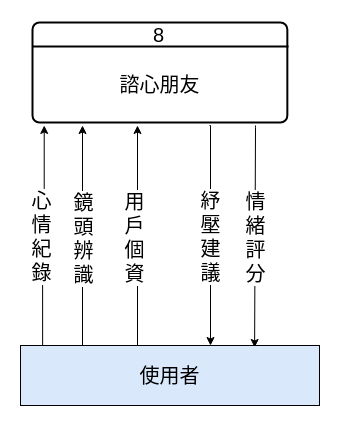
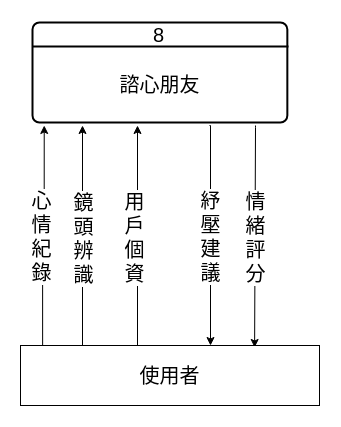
  <mxCell id="0" />
  <mxCell id="1" parent="0" />
  <mxCell id="2" style="edgeStyle=orthogonalEdgeStyle;rounded=0;orthogonalLoop=1;jettySize=auto;html=1;fontSize=20;exitX=0.875;exitY=1.03;exitDx=0;exitDy=0;exitPerimeter=0;entryX=0.783;entryY=0.033;entryDx=0;entryDy=0;entryPerimeter=0;" parent="1" source="14" target="8" edge="1"><mxGeometry relative="1" as="geometry"><mxPoint x="500" y="121" as="sourcePoint" /><Array as="points"><mxPoint x="255" y="127" /></Array><mxPoint x="508.06" y="334" as="targetPoint" /></mxGeometry></mxCell>
  <mxCell id="3" value="情&lt;br&gt;緒&lt;br&gt;評&lt;br&gt;分" style="edgeLabel;html=1;align=center;verticalAlign=middle;resizable=0;points=[];fontSize=20;" parent="2" vertex="1" connectable="0"><mxGeometry x="0.164" y="-3" relative="1" as="geometry"><mxPoint x="2.9" y="-17.9" as="offset" /></mxGeometry></mxCell>
  <mxCell id="4" style="edgeStyle=orthogonalEdgeStyle;rounded=0;orthogonalLoop=1;jettySize=auto;html=1;exitX=0.25;exitY=0;exitDx=0;exitDy=0;fontSize=20;" parent="1" source="8" edge="1"><mxGeometry relative="1" as="geometry"><mxPoint x="137" y="125" as="targetPoint" /><Array as="points"><mxPoint x="137" y="345" /></Array></mxGeometry></mxCell>
  <mxCell id="5" value="用&lt;br&gt;戶&lt;br&gt;個&lt;br&gt;資" style="edgeLabel;html=1;align=center;verticalAlign=middle;resizable=0;points=[];fontSize=20;" parent="4" vertex="1" connectable="0"><mxGeometry x="0.422" y="-1" relative="1" as="geometry"><mxPoint x="-5" y="34.75" as="offset" /></mxGeometry></mxCell>
  <mxCell id="6" style="edgeStyle=orthogonalEdgeStyle;rounded=0;orthogonalLoop=1;jettySize=auto;html=1;exitX=0.074;exitY=0;exitDx=0;exitDy=0;entryX=0.046;entryY=1.03;entryDx=0;entryDy=0;fontSize=20;entryPerimeter=0;exitPerimeter=0;" parent="1" source="8" target="14" edge="1"><mxGeometry relative="1" as="geometry" /></mxCell>
  <mxCell id="7" value="心&lt;br&gt;情&lt;br&gt;紀&lt;br&gt;錄" style="edgeLabel;html=1;align=center;verticalAlign=middle;resizable=0;points=[];fontSize=20;" parent="6" vertex="1" connectable="0"><mxGeometry x="0.213" relative="1" as="geometry"><mxPoint x="-3.09" y="23" as="offset" /></mxGeometry></mxCell>
- <mxCell id="8" value="使用者" style="rounded=0;whiteSpace=wrap;html=1;fontSize=20;fillColor=#dae8fc;" parent="1" vertex="1"><mxGeometry x="20" y="345" width="299" height="60" as="geometry" /></mxCell>
+ <mxCell id="8" value="使用者" style="rounded=0;whiteSpace=wrap;html=1;fontSize=20;" parent="1" vertex="1"><mxGeometry x="20" y="345" width="299" height="60" as="geometry" /></mxCell>
  <mxCell id="9" style="edgeStyle=orthogonalEdgeStyle;rounded=0;orthogonalLoop=1;jettySize=auto;html=1;exitX=0.281;exitY=0;exitDx=0;exitDy=0;fontSize=20;exitPerimeter=0;" parent="1" edge="1"><mxGeometry relative="1" as="geometry"><mxPoint x="82" y="345" as="sourcePoint" /><mxPoint x="82" y="125" as="targetPoint" /><Array as="points"><mxPoint x="82" y="285" /><mxPoint x="82" y="285" /></Array></mxGeometry></mxCell>
  <mxCell id="10" value="鏡&lt;br&gt;頭&lt;br&gt;辨&lt;br&gt;識" style="edgeLabel;html=1;align=center;verticalAlign=middle;resizable=0;points=[];fontSize=20;" parent="9" vertex="1" connectable="0"><mxGeometry x="0.33" y="2" relative="1" as="geometry"><mxPoint x="2" y="38" as="offset" /></mxGeometry></mxCell>
  <mxCell id="11" style="edgeStyle=orthogonalEdgeStyle;rounded=0;orthogonalLoop=1;jettySize=auto;html=1;exitX=0.5;exitY=1;exitDx=0;exitDy=0;fontSize=20;" parent="1" edge="1"><mxGeometry relative="1" as="geometry"><mxPoint x="210" y="345" as="targetPoint" /><mxPoint x="209" y="125" as="sourcePoint" /><Array as="points"><mxPoint x="210" y="125" /></Array></mxGeometry></mxCell>
  <mxCell id="12" value="紓&lt;br&gt;壓&lt;br&gt;建&lt;br&gt;議" style="edgeLabel;html=1;align=center;verticalAlign=middle;resizable=0;points=[];fontSize=20;" parent="11" vertex="1" connectable="0"><mxGeometry x="-0.397" y="-1" relative="1" as="geometry"><mxPoint y="44" as="offset" /></mxGeometry></mxCell>
  <mxCell id="13" value="" style="group" parent="1" vertex="1" connectable="0"><mxGeometry x="32" y="20" width="256" height="102" as="geometry" /></mxCell>
  <mxCell id="14" value="&amp;nbsp;&lt;br&gt;諮心朋友" style="rounded=1;whiteSpace=wrap;html=1;absoluteArcSize=1;arcSize=14;strokeWidth=2;fillColor=#ffffff;gradientColor=none;fontSize=20;" parent="13" vertex="1"><mxGeometry y="2" width="254.836" height="100" as="geometry" /></mxCell>
  <mxCell id="15" value="" style="line;strokeWidth=2;html=1;rounded=1;fillColor=#ffffff;gradientColor=none;fontSize=20;" parent="13" vertex="1"><mxGeometry y="21" width="256" height="10" as="geometry" /></mxCell>
  <mxCell id="16" value="8" style="text;html=1;align=center;verticalAlign=middle;resizable=0;points=[];autosize=1;fontSize=20;" parent="13" vertex="1"><mxGeometry x="115.2" width="21" height="28" as="geometry" /></mxCell>
